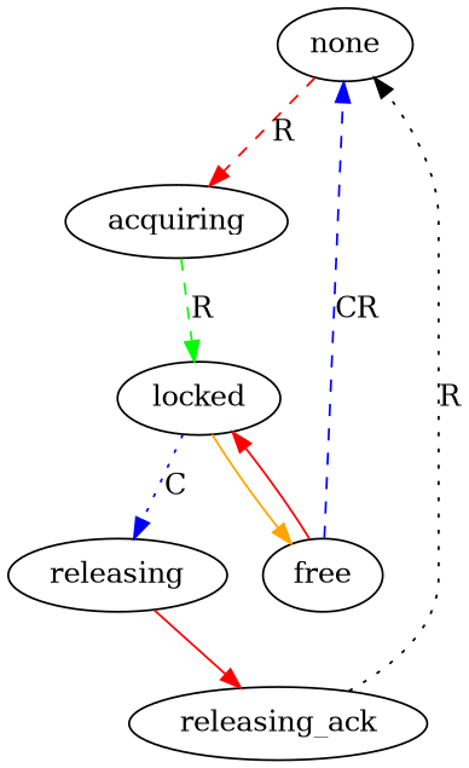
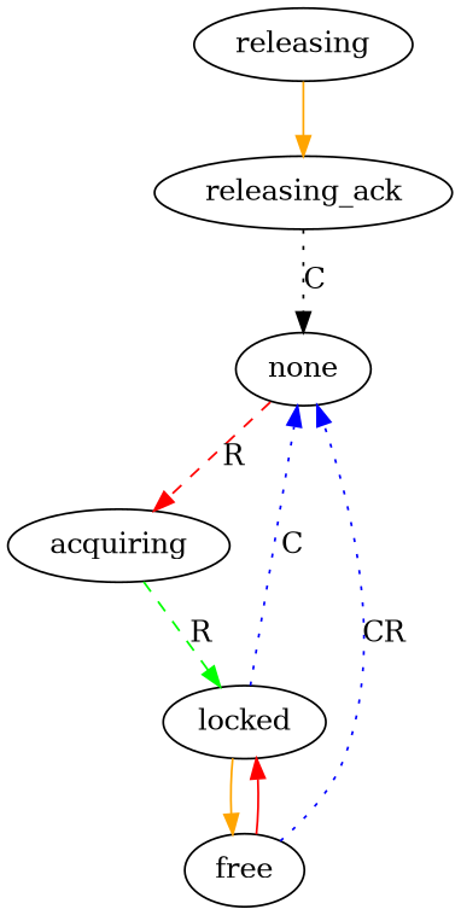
  digraph {
    edge [color=red]
    none
    acquiring
    locked
    releasing
    free
    releasing_ack
    none -> acquiring [label=R style=dashed]
    acquiring -> locked [color=green label=R style=dashed]
-   locked -> releasing [color=blue label=C style=dotted]
+   locked -> none [color=blue label=C style=dotted]
    locked -> free [color=orange]
-   releasing -> releasing_ack
-   free -> none [color=blue label=CR style=dashed]
+   releasing -> releasing_ack [color=orange]
+   free -> none [color=blue label=CR style=dotted]
    free -> locked
-   releasing_ack -> none [label=R style=dotted color=""]
+   releasing_ack -> none [label=C style=dotted color=""]
  }
